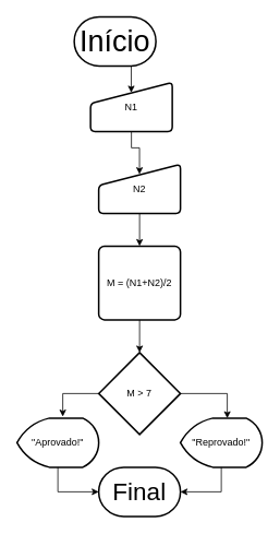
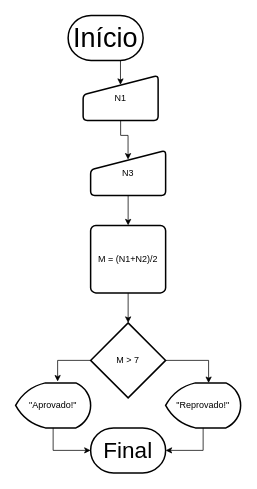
  <mxCell id="0" />
  <mxCell id="1" parent="0" />
  <mxCell id="2" value="N1" style="html=1;strokeWidth=2;shape=manualInput;whiteSpace=wrap;rounded=1;size=26;arcSize=11;" vertex="1" parent="1"><mxGeometry x="110" y="100" width="100" height="60" as="geometry" /></mxCell>
  <mxCell id="3" style="edgeStyle=orthogonalEdgeStyle;rounded=0;orthogonalLoop=1;jettySize=auto;html=1;exitX=0.5;exitY=1;exitDx=0;exitDy=0;entryX=0.5;entryY=0;entryDx=0;entryDy=0;" edge="1" parent="1" source="4" target="8"><mxGeometry relative="1" as="geometry" /></mxCell>
- <mxCell id="4" value="&lt;div&gt;N2&lt;/div&gt;" style="html=1;strokeWidth=2;shape=manualInput;whiteSpace=wrap;rounded=1;size=26;arcSize=11;" vertex="1" parent="1"><mxGeometry x="120" y="200" width="100" height="60" as="geometry" /></mxCell>
+ <mxCell id="4" value="&lt;div&gt;N3&lt;/div&gt;" style="html=1;strokeWidth=2;shape=manualInput;whiteSpace=wrap;rounded=1;size=26;arcSize=11;" vertex="1" parent="1"><mxGeometry x="120" y="200" width="100" height="60" as="geometry" /></mxCell>
  <mxCell id="5" style="edgeStyle=orthogonalEdgeStyle;rounded=0;orthogonalLoop=1;jettySize=auto;html=1;exitX=0.5;exitY=1;exitDx=0;exitDy=0;exitPerimeter=0;entryX=0.498;entryY=0.211;entryDx=0;entryDy=0;entryPerimeter=0;" edge="1" parent="1" source="6" target="2"><mxGeometry relative="1" as="geometry" /></mxCell>
  <mxCell id="6" value="&lt;div style=&quot;font-size: 13px;&quot;&gt;&lt;font style=&quot;font-size: 36px;&quot;&gt;Início&lt;/font&gt;&lt;/div&gt;" style="strokeWidth=2;html=1;shape=mxgraph.flowchart.terminator;whiteSpace=wrap;" vertex="1" parent="1"><mxGeometry x="90" y="20" width="100" height="60" as="geometry" /></mxCell>
  <mxCell id="7" value="" style="edgeStyle=orthogonalEdgeStyle;rounded=0;orthogonalLoop=1;jettySize=auto;html=1;" edge="1" parent="1" source="8" target="9"><mxGeometry relative="1" as="geometry" /></mxCell>
  <mxCell id="8" value="M = (N1+N2)/2" style="rounded=1;whiteSpace=wrap;html=1;absoluteArcSize=1;arcSize=14;strokeWidth=2;" vertex="1" parent="1"><mxGeometry x="120" y="300" width="100" height="90" as="geometry" /></mxCell>
  <mxCell id="9" value="M &amp;gt; 7" style="strokeWidth=2;html=1;shape=mxgraph.flowchart.decision;whiteSpace=wrap;" vertex="1" parent="1"><mxGeometry x="120" y="430" width="100" height="100" as="geometry" /></mxCell>
  <mxCell id="10" value="&quot;Reprovado!&quot;" style="strokeWidth=2;html=1;shape=mxgraph.flowchart.display;whiteSpace=wrap;" vertex="1" parent="1"><mxGeometry x="220" y="510" width="100" height="60" as="geometry" /></mxCell>
  <mxCell id="11" value="&quot;Aprovado!&quot;" style="strokeWidth=2;html=1;shape=mxgraph.flowchart.display;whiteSpace=wrap;" vertex="1" parent="1"><mxGeometry x="20" y="510" width="100" height="60" as="geometry" /></mxCell>
  <mxCell id="12" style="edgeStyle=orthogonalEdgeStyle;rounded=0;orthogonalLoop=1;jettySize=auto;html=1;exitX=1;exitY=0.5;exitDx=0;exitDy=0;exitPerimeter=0;entryX=0.573;entryY=0.003;entryDx=0;entryDy=0;entryPerimeter=0;" edge="1" parent="1" source="9" target="10"><mxGeometry relative="1" as="geometry" /></mxCell>
  <mxCell id="13" style="edgeStyle=orthogonalEdgeStyle;rounded=0;orthogonalLoop=1;jettySize=auto;html=1;exitX=0;exitY=0.5;exitDx=0;exitDy=0;exitPerimeter=0;entryX=0.56;entryY=-0.031;entryDx=0;entryDy=0;entryPerimeter=0;" edge="1" parent="1" source="9" target="11"><mxGeometry relative="1" as="geometry" /></mxCell>
  <mxCell id="14" value="&lt;font style=&quot;font-size: 30px;&quot;&gt;Final&lt;/font&gt;" style="strokeWidth=2;html=1;shape=mxgraph.flowchart.terminator;whiteSpace=wrap;" vertex="1" parent="1"><mxGeometry x="120" y="570" width="100" height="60" as="geometry" /></mxCell>
  <mxCell id="15" style="edgeStyle=orthogonalEdgeStyle;rounded=0;orthogonalLoop=1;jettySize=auto;html=1;exitX=0.5;exitY=1;exitDx=0;exitDy=0;exitPerimeter=0;entryX=1;entryY=0.5;entryDx=0;entryDy=0;entryPerimeter=0;" edge="1" parent="1" source="10" target="14"><mxGeometry relative="1" as="geometry" /></mxCell>
  <mxCell id="16" style="edgeStyle=orthogonalEdgeStyle;rounded=0;orthogonalLoop=1;jettySize=auto;html=1;exitX=0.5;exitY=1;exitDx=0;exitDy=0;exitPerimeter=0;entryX=0;entryY=0.5;entryDx=0;entryDy=0;entryPerimeter=0;" edge="1" parent="1" source="11" target="14"><mxGeometry relative="1" as="geometry" /></mxCell>
  <mxCell id="17" style="edgeStyle=orthogonalEdgeStyle;rounded=0;orthogonalLoop=1;jettySize=auto;html=1;entryX=0.499;entryY=0.204;entryDx=0;entryDy=0;entryPerimeter=0;" edge="1" parent="1" source="2" target="4"><mxGeometry relative="1" as="geometry" /></mxCell>
